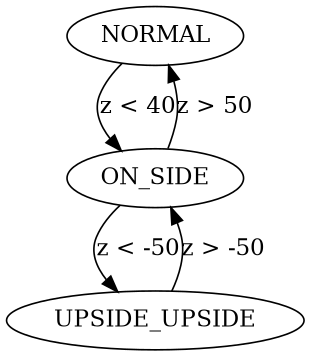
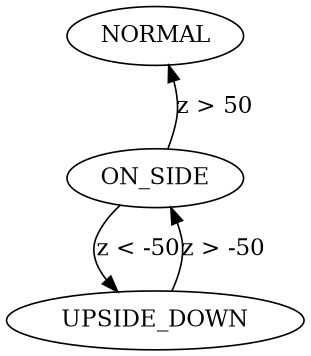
  digraph {
    NORMAL
    ON_SIDE
-   UPSIDE_DOWN [label=UPSIDE_UPSIDE]
-   NORMAL -> ON_SIDE [label="z < 40"]
+   UPSIDE_DOWN
    ON_SIDE -> NORMAL [label="z > 50"]
    ON_SIDE -> UPSIDE_DOWN [label="z < -50"]
    UPSIDE_DOWN -> ON_SIDE [label="z > -50"]
  }
